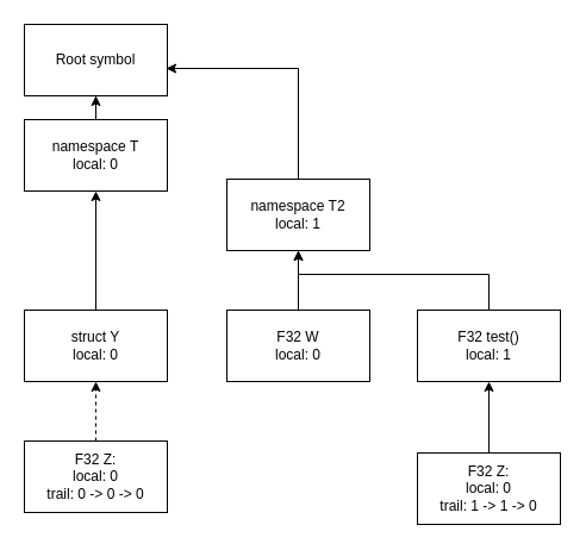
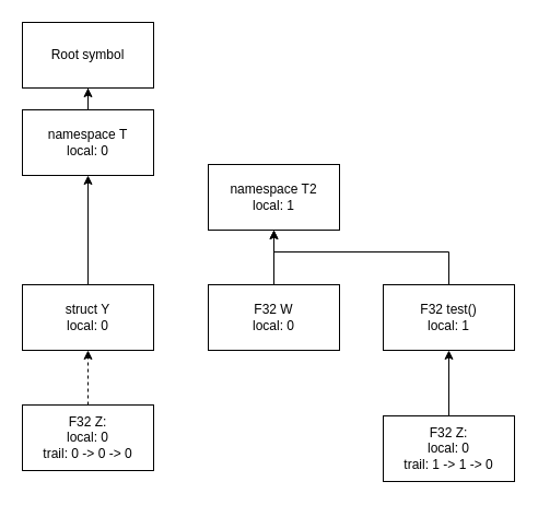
  <mxCell id="0" />
  <mxCell id="1" parent="0" />
  <mxCell id="2" style="edgeStyle=orthogonalEdgeStyle;rounded=0;orthogonalLoop=1;jettySize=auto;html=1;" edge="1" parent="1" source="3" target="8"><mxGeometry relative="1" as="geometry" /></mxCell>
  <mxCell id="3" value="namespace T&lt;br&gt;local: 0" style="rounded=0;whiteSpace=wrap;html=1;" vertex="1" parent="1"><mxGeometry x="20" y="100" width="120" height="60" as="geometry" /></mxCell>
  <mxCell id="4" style="edgeStyle=orthogonalEdgeStyle;rounded=0;orthogonalLoop=1;jettySize=auto;html=1;" edge="1" parent="1" source="5" target="3"><mxGeometry relative="1" as="geometry" /></mxCell>
  <mxCell id="5" value="struct Y&lt;br&gt;local: 0" style="rounded=0;whiteSpace=wrap;html=1;" vertex="1" parent="1"><mxGeometry x="20" y="260" width="120" height="60" as="geometry" /></mxCell>
  <mxCell id="6" style="edgeStyle=orthogonalEdgeStyle;rounded=0;orthogonalLoop=1;jettySize=auto;html=1;exitX=0.5;exitY=0;exitDx=0;exitDy=0;entryX=0.5;entryY=1;entryDx=0;entryDy=0;dashed=1;" edge="1" parent="1" source="7" target="5"><mxGeometry relative="1" as="geometry" /></mxCell>
  <mxCell id="7" value="&lt;div&gt;F32 Z:&lt;/div&gt;&lt;div&gt;local: 0&lt;br&gt;&lt;/div&gt;trail: 0 -&amp;gt; 0 -&amp;gt; 0" style="rounded=0;whiteSpace=wrap;html=1;" vertex="1" parent="1"><mxGeometry x="20" y="370" width="120" height="60" as="geometry" /></mxCell>
  <mxCell id="8" value="Root symbol" style="rounded=0;whiteSpace=wrap;html=1;" vertex="1" parent="1"><mxGeometry x="20" y="20" width="120" height="60" as="geometry" /></mxCell>
  <mxCell id="9" value="namespace T2&lt;br&gt;local: 1" style="rounded=0;whiteSpace=wrap;html=1;" vertex="1" parent="1"><mxGeometry x="190" y="150" width="120" height="60" as="geometry" /></mxCell>
  <mxCell id="10" style="edgeStyle=orthogonalEdgeStyle;rounded=0;orthogonalLoop=1;jettySize=auto;html=1;exitX=0.5;exitY=0;exitDx=0;exitDy=0;" edge="1" parent="1" source="11" target="9"><mxGeometry relative="1" as="geometry" /></mxCell>
  <mxCell id="11" value="&lt;div&gt;F32 W&lt;br&gt;&lt;/div&gt;local: 0" style="rounded=0;whiteSpace=wrap;html=1;" vertex="1" parent="1"><mxGeometry x="190" y="260" width="120" height="60" as="geometry" /></mxCell>
- <mxCell id="12" style="edgeStyle=orthogonalEdgeStyle;rounded=0;orthogonalLoop=1;jettySize=auto;html=1;entryX=0.992;entryY=0.617;entryDx=0;entryDy=0;entryPerimeter=0;" edge="1" parent="1" source="9" target="8"><mxGeometry relative="1" as="geometry"><Array as="points"><mxPoint x="250" y="57" /></Array></mxGeometry></mxCell>
  <mxCell id="13" style="edgeStyle=orthogonalEdgeStyle;rounded=0;orthogonalLoop=1;jettySize=auto;html=1;" edge="1" parent="1" source="14" target="9"><mxGeometry relative="1" as="geometry"><Array as="points"><mxPoint x="410" y="230" /><mxPoint x="250" y="230" /></Array></mxGeometry></mxCell>
  <mxCell id="14" value="F32 test()&lt;br&gt;local: 1" style="rounded=0;whiteSpace=wrap;html=1;" vertex="1" parent="1"><mxGeometry x="350" y="260" width="120" height="60" as="geometry" /></mxCell>
  <mxCell id="15" style="edgeStyle=orthogonalEdgeStyle;rounded=0;orthogonalLoop=1;jettySize=auto;html=1;" edge="1" parent="1" source="16" target="14"><mxGeometry relative="1" as="geometry" /></mxCell>
  <mxCell id="16" value="F32 Z:&lt;br&gt;local: 0&lt;br&gt;trail: 1 -&amp;gt; 1 -&amp;gt; 0" style="rounded=0;whiteSpace=wrap;html=1;" vertex="1" parent="1"><mxGeometry x="350" y="380" width="120" height="60" as="geometry" /></mxCell>
